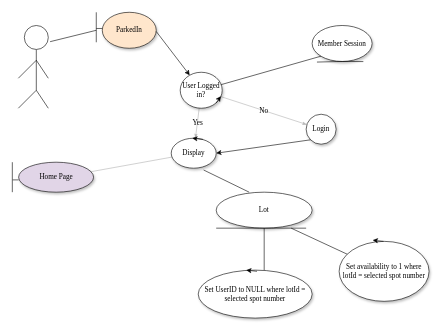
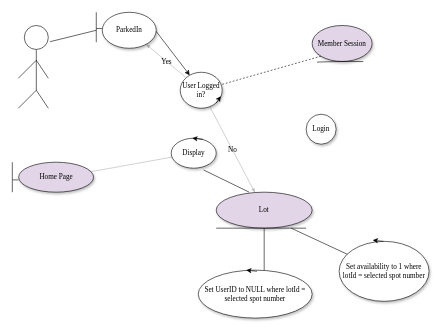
  <mxCell id="0" />
  <mxCell id="1" parent="0" />
- <mxCell id="2" value="Yes" style="edgeStyle=none;rounded=1;html=1;labelBackgroundColor=none;startArrow=none;startFill=0;startSize=5;endArrow=classicThin;endFill=1;endSize=5;jettySize=auto;orthogonalLoop=1;strokeColor=#B3B3B3;strokeWidth=1;fontFamily=Verdana;fontSize=12" parent="1" source="4" target="7" edge="1"><mxGeometry relative="1" as="geometry" /></mxCell>
- <mxCell id="3" value="No" style="edgeStyle=none;rounded=1;html=1;labelBackgroundColor=none;startArrow=none;startFill=0;startSize=5;endArrow=classicThin;endFill=1;endSize=5;jettySize=auto;orthogonalLoop=1;strokeColor=#B3B3B3;strokeWidth=1;fontFamily=Verdana;fontSize=12" parent="1" source="4" target="5" edge="1"><mxGeometry relative="1" as="geometry" /></mxCell>
+ <mxCell id="2" value="Yes" style="edgeStyle=none;rounded=1;html=1;labelBackgroundColor=none;startArrow=none;startFill=0;startSize=5;endArrow=classicThin;endFill=1;endSize=5;jettySize=auto;orthogonalLoop=1;strokeColor=#B3B3B3;strokeWidth=1;fontFamily=Verdana;fontSize=12;" parent="1" source="4" target="17" edge="1"><mxGeometry relative="1" as="geometry" /></mxCell>
+ <mxCell id="3" value="No" style="edgeStyle=none;rounded=1;html=1;labelBackgroundColor=none;startArrow=none;startFill=0;startSize=5;endArrow=classicThin;endFill=1;endSize=5;jettySize=auto;orthogonalLoop=1;strokeColor=#B3B3B3;strokeWidth=1;fontFamily=Verdana;fontSize=12;" parent="1" source="4" target="29" edge="1"><mxGeometry relative="1" as="geometry" /></mxCell>
  <mxCell id="4" value="User Logged in?" style="ellipse;whiteSpace=wrap;html=1;rounded=0;shadow=1;comic=0;labelBackgroundColor=none;strokeWidth=1;fontFamily=Verdana;fontSize=12;align=center;" parent="1" vertex="1"><mxGeometry x="300" y="120" width="70" height="60" as="geometry" /></mxCell>
  <mxCell id="5" value="&lt;span&gt;Login&lt;/span&gt;" style="ellipse;whiteSpace=wrap;html=1;rounded=0;shadow=1;comic=0;labelBackgroundColor=none;strokeWidth=1;fontFamily=Verdana;fontSize=12;align=center;" parent="1" vertex="1"><mxGeometry x="510" y="190" width="50" height="50" as="geometry" /></mxCell>
  <mxCell id="6" value="" style="edgeStyle=none;rounded=1;html=1;labelBackgroundColor=none;startArrow=none;startFill=0;startSize=5;endArrow=classicThin;endFill=1;endSize=5;jettySize=auto;orthogonalLoop=1;strokeColor=#B3B3B3;strokeWidth=1;fontFamily=Verdana;fontSize=12" parent="1" source="7" edge="1"><mxGeometry relative="1" as="geometry"><mxPoint x="142.65" y="287.373" as="targetPoint" /></mxGeometry></mxCell>
  <mxCell id="7" value="Display" style="ellipse;whiteSpace=wrap;html=1;rounded=0;shadow=1;comic=0;labelBackgroundColor=none;strokeWidth=1;fontFamily=Verdana;fontSize=12;align=center;" parent="1" vertex="1"><mxGeometry x="285" y="230" width="75" height="50" as="geometry" /></mxCell>
  <mxCell id="8" value="" style="endArrow=none;html=1;strokeColor=#000000;" parent="1" edge="1"><mxGeometry width="50" height="50" relative="1" as="geometry"><mxPoint x="60" y="150" as="sourcePoint" /><mxPoint x="60" y="82" as="targetPoint" /></mxGeometry></mxCell>
  <mxCell id="9" value="" style="ellipse;whiteSpace=wrap;html=1;aspect=fixed;" parent="1" vertex="1"><mxGeometry x="40" y="42" width="40" height="40" as="geometry" /></mxCell>
  <mxCell id="10" value="" style="endArrow=none;html=1;strokeColor=#000000;" parent="1" edge="1"><mxGeometry width="50" height="50" relative="1" as="geometry"><mxPoint x="30" y="180" as="sourcePoint" /><mxPoint x="60" y="150" as="targetPoint" /><Array as="points" /></mxGeometry></mxCell>
  <mxCell id="11" value="" style="endArrow=none;html=1;strokeColor=#000000;" parent="1" edge="1"><mxGeometry width="50" height="50" relative="1" as="geometry"><mxPoint x="80" y="180" as="sourcePoint" /><mxPoint x="60" y="150" as="targetPoint" /><Array as="points" /></mxGeometry></mxCell>
  <mxCell id="12" value="" style="endArrow=none;html=1;strokeColor=#000000;" parent="1" edge="1"><mxGeometry width="50" height="50" relative="1" as="geometry"><mxPoint x="80" y="130" as="sourcePoint" /><mxPoint x="60" y="100" as="targetPoint" /><Array as="points" /></mxGeometry></mxCell>
  <mxCell id="13" value="" style="endArrow=none;html=1;strokeColor=#000000;" parent="1" edge="1"><mxGeometry width="50" height="50" relative="1" as="geometry"><mxPoint x="30" y="130" as="sourcePoint" /><mxPoint x="60" y="100" as="targetPoint" /><Array as="points" /></mxGeometry></mxCell>
  <mxCell id="14" value="" style="endArrow=none;html=1;strokeColor=#000000;exitX=1.075;exitY=0.675;exitDx=0;exitDy=0;exitPerimeter=0;" parent="1" source="9" edge="1"><mxGeometry width="50" height="50" relative="1" as="geometry"><mxPoint x="90" y="32" as="sourcePoint" /><mxPoint x="160" y="50" as="targetPoint" /></mxGeometry></mxCell>
  <mxCell id="15" value="" style="endArrow=none;html=1;strokeColor=#000000;" parent="1" edge="1"><mxGeometry width="50" height="50" relative="1" as="geometry"><mxPoint x="160" y="70" as="sourcePoint" /><mxPoint x="160" y="20" as="targetPoint" /></mxGeometry></mxCell>
  <mxCell id="16" value="" style="endArrow=none;html=1;strokeColor=#000000;" parent="1" edge="1"><mxGeometry width="50" height="50" relative="1" as="geometry"><mxPoint x="160" y="47" as="sourcePoint" /><mxPoint x="170" y="47" as="targetPoint" /></mxGeometry></mxCell>
- <mxCell id="17" value="ParkedIn" style="ellipse;whiteSpace=wrap;html=1;rounded=0;shadow=1;comic=0;labelBackgroundColor=none;strokeWidth=1;fontFamily=Verdana;fontSize=12;align=center;fillColor=#ffe6cc;" parent="1" vertex="1"><mxGeometry x="170" y="20" width="90" height="60" as="geometry" /></mxCell>
+ <mxCell id="17" value="ParkedIn" style="ellipse;whiteSpace=wrap;html=1;rounded=0;shadow=1;comic=0;labelBackgroundColor=none;strokeWidth=1;fontFamily=Verdana;fontSize=12;align=center;" parent="1" vertex="1"><mxGeometry x="170" y="20" width="90" height="60" as="geometry" /></mxCell>
  <mxCell id="18" value="" style="endArrow=classic;html=1;strokeColor=#000000;" parent="1" target="4" edge="1"><mxGeometry width="50" height="50" relative="1" as="geometry"><mxPoint x="260" y="52" as="sourcePoint" /><mxPoint x="370" y="50" as="targetPoint" /></mxGeometry></mxCell>
- <mxCell id="19" value="Member Session" style="ellipse;whiteSpace=wrap;html=1;rounded=0;shadow=1;comic=0;labelBackgroundColor=none;strokeWidth=1;fontFamily=Verdana;fontSize=12;align=center;" parent="1" vertex="1"><mxGeometry x="520" y="42" width="100" height="60" as="geometry" /></mxCell>
+ <mxCell id="19" value="Member Session" style="ellipse;whiteSpace=wrap;html=1;rounded=0;shadow=1;comic=0;labelBackgroundColor=none;strokeWidth=1;fontFamily=Verdana;fontSize=12;align=center;fillColor=#e1d5e7;" parent="1" vertex="1"><mxGeometry x="520" y="42" width="100" height="60" as="geometry" /></mxCell>
  <mxCell id="20" value="" style="endArrow=none;html=1;strokeColor=#000000;entryX=1;entryY=1;entryDx=0;entryDy=0;exitX=0.08;exitY=0.867;exitDx=0;exitDy=0;exitPerimeter=0;" parent="1" edge="1"><mxGeometry width="50" height="50" relative="1" as="geometry"><mxPoint x="528" y="103.02" as="sourcePoint" /><mxPoint x="605.355" y="102.213" as="targetPoint" /><Array as="points"><mxPoint x="570" y="102" /></Array></mxGeometry></mxCell>
- <mxCell id="21" value="" style="endArrow=none;html=1;strokeColor=#000000;exitX=0;exitY=1;exitDx=0;exitDy=0;" parent="1" source="19" target="4" edge="1"><mxGeometry width="50" height="50" relative="1" as="geometry"><mxPoint x="410" y="92" as="sourcePoint" /><mxPoint x="250" y="70" as="targetPoint" /></mxGeometry></mxCell>
+ <mxCell id="21" value="" style="endArrow=none;html=1;strokeColor=#000000;exitX=0;exitY=1;exitDx=0;exitDy=0;dashed=1;" parent="1" source="19" target="4" edge="1"><mxGeometry width="50" height="50" relative="1" as="geometry"><mxPoint x="410" y="92" as="sourcePoint" /><mxPoint x="250" y="70" as="targetPoint" /></mxGeometry></mxCell>
  <mxCell id="22" value="" style="endArrow=classic;html=1;strokeColor=#000000;entryX=0.967;entryY=0.667;entryDx=0;entryDy=0;entryPerimeter=0;exitX=1;exitY=1;exitDx=0;exitDy=0;" parent="1" source="4" target="4" edge="1"><mxGeometry width="50" height="50" relative="1" as="geometry"><mxPoint x="342.5" y="140" as="sourcePoint" /><mxPoint x="326.5" y="136.98" as="targetPoint" /></mxGeometry></mxCell>
  <mxCell id="23" value="" style="endArrow=classic;html=1;strokeColor=#000000;exitX=0.707;exitY=0.04;exitDx=0;exitDy=0;exitPerimeter=0;" parent="1" source="7" edge="1"><mxGeometry width="50" height="50" relative="1" as="geometry"><mxPoint x="323" y="230" as="sourcePoint" /><mxPoint x="320" y="230" as="targetPoint" /></mxGeometry></mxCell>
- <mxCell id="24" value="" style="endArrow=classic;html=1;strokeColor=#000000;entryX=1;entryY=0.5;entryDx=0;entryDy=0;exitX=0;exitY=1;exitDx=0;exitDy=0;" parent="1" source="5" target="7" edge="1"><mxGeometry width="50" height="50" relative="1" as="geometry"><mxPoint x="450" y="260" as="sourcePoint" /><mxPoint x="500" y="210" as="targetPoint" /></mxGeometry></mxCell>
  <mxCell id="25" value="" style="endArrow=none;html=1;strokeColor=#000000;entryX=0;entryY=0.5;entryDx=0;entryDy=0;exitX=0.72;exitY=1.06;exitDx=0;exitDy=0;exitPerimeter=0;" parent="1" edge="1" source="7"><mxGeometry width="50" height="50" relative="1" as="geometry"><mxPoint x="360" y="340" as="sourcePoint" /><mxPoint x="415" y="320" as="targetPoint" /></mxGeometry></mxCell>
  <mxCell id="26" value="Home Page" style="ellipse;whiteSpace=wrap;html=1;rounded=0;shadow=1;comic=0;labelBackgroundColor=none;strokeWidth=1;fontFamily=Verdana;fontSize=12;align=center;fillColor=#e1d5e7;" vertex="1" parent="1"><mxGeometry x="30.5" y="270" width="125" height="50" as="geometry" /></mxCell>
  <mxCell id="27" value="" style="endArrow=none;html=1;strokeColor=#000000;" edge="1" parent="1"><mxGeometry width="50" height="50" relative="1" as="geometry"><mxPoint x="20" y="320" as="sourcePoint" /><mxPoint x="20" y="270" as="targetPoint" /></mxGeometry></mxCell>
  <mxCell id="28" value="" style="endArrow=none;html=1;strokeColor=#000000;" edge="1" parent="1"><mxGeometry width="50" height="50" relative="1" as="geometry"><mxPoint x="20.5" y="299.5" as="sourcePoint" /><mxPoint x="30.5" y="299.5" as="targetPoint" /></mxGeometry></mxCell>
- <mxCell id="29" value="Lot" style="ellipse;whiteSpace=wrap;html=1;rounded=0;shadow=1;comic=0;labelBackgroundColor=none;strokeWidth=1;fontFamily=Verdana;fontSize=12;align=center;" vertex="1" parent="1"><mxGeometry x="360" y="320" width="160" height="60" as="geometry" /></mxCell>
+ <mxCell id="29" value="Lot" style="ellipse;whiteSpace=wrap;html=1;rounded=0;shadow=1;comic=0;labelBackgroundColor=none;strokeWidth=1;fontFamily=Verdana;fontSize=12;align=center;fillColor=#e1d5e7;" vertex="1" parent="1"><mxGeometry x="360" y="320" width="160" height="60" as="geometry" /></mxCell>
  <mxCell id="30" value="" style="endArrow=none;html=1;strokeColor=#000000;" edge="1" parent="1"><mxGeometry width="50" height="50" relative="1" as="geometry"><mxPoint x="360" y="380" as="sourcePoint" /><mxPoint x="510" y="380" as="targetPoint" /><Array as="points"><mxPoint x="442" y="380" /></Array></mxGeometry></mxCell>
  <mxCell id="31" value="" style="endArrow=none;html=1;strokeColor=#000000;" edge="1" parent="1"><mxGeometry width="50" height="50" relative="1" as="geometry"><mxPoint x="440" y="450" as="sourcePoint" /><mxPoint x="440" y="380" as="targetPoint" /></mxGeometry></mxCell>
  <mxCell id="32" value="Set UserID to NULL where lotId = selected spot number" style="ellipse;whiteSpace=wrap;html=1;rounded=0;shadow=1;comic=0;labelBackgroundColor=none;strokeWidth=1;fontFamily=Verdana;fontSize=12;align=center;" vertex="1" parent="1"><mxGeometry x="330" y="450" width="190" height="80" as="geometry" /></mxCell>
  <mxCell id="33" value="" style="endArrow=classic;html=1;strokeColor=#000000;exitX=0.707;exitY=0.04;exitDx=0;exitDy=0;exitPerimeter=0;" edge="1" parent="1"><mxGeometry width="50" height="50" relative="1" as="geometry"><mxPoint x="428.025" y="452" as="sourcePoint" /><mxPoint x="410" y="450" as="targetPoint" /></mxGeometry></mxCell>
  <mxCell id="34" value="&lt;span&gt;Set availability&amp;nbsp;to 1&amp;nbsp;&lt;/span&gt;where lotId = selected spot number" style="ellipse;whiteSpace=wrap;html=1;rounded=0;shadow=1;comic=0;labelBackgroundColor=none;strokeWidth=1;fontFamily=Verdana;fontSize=12;align=center;" vertex="1" parent="1"><mxGeometry x="565" y="402" width="150" height="100" as="geometry" /></mxCell>
  <mxCell id="35" value="" style="endArrow=classic;html=1;strokeColor=#000000;exitX=0.707;exitY=0.04;exitDx=0;exitDy=0;exitPerimeter=0;" edge="1" parent="1"><mxGeometry width="50" height="50" relative="1" as="geometry"><mxPoint x="639.015" y="402" as="sourcePoint" /><mxPoint x="620.99" y="400" as="targetPoint" /></mxGeometry></mxCell>
  <mxCell id="36" value="" style="endArrow=none;html=1;strokeColor=#000000;" edge="1" parent="1" source="34"><mxGeometry width="50" height="50" relative="1" as="geometry"><mxPoint x="546.01" y="458.01" as="sourcePoint" /><mxPoint x="485" y="380" as="targetPoint" /></mxGeometry></mxCell>
